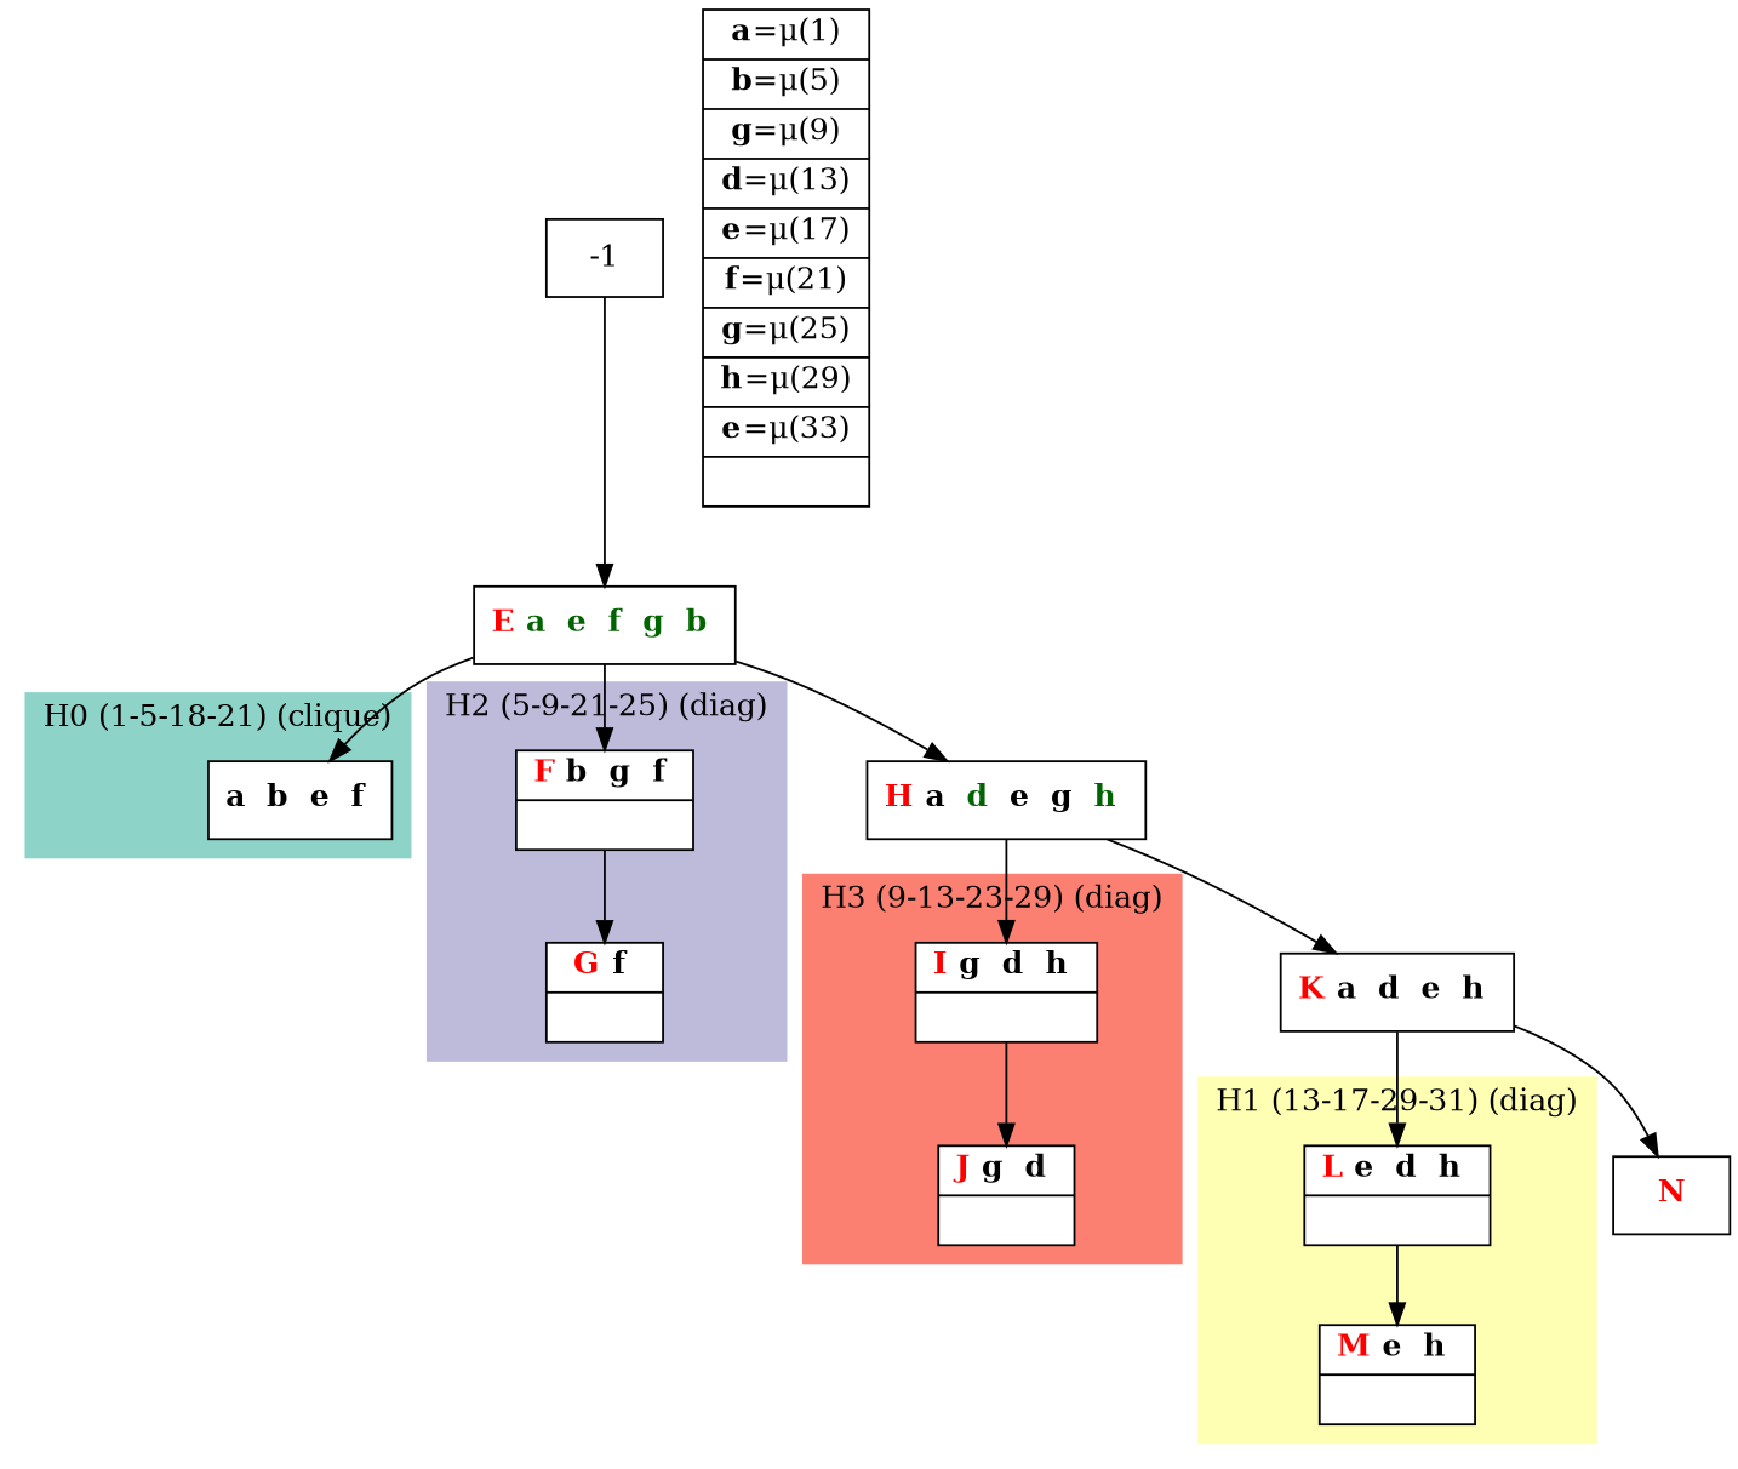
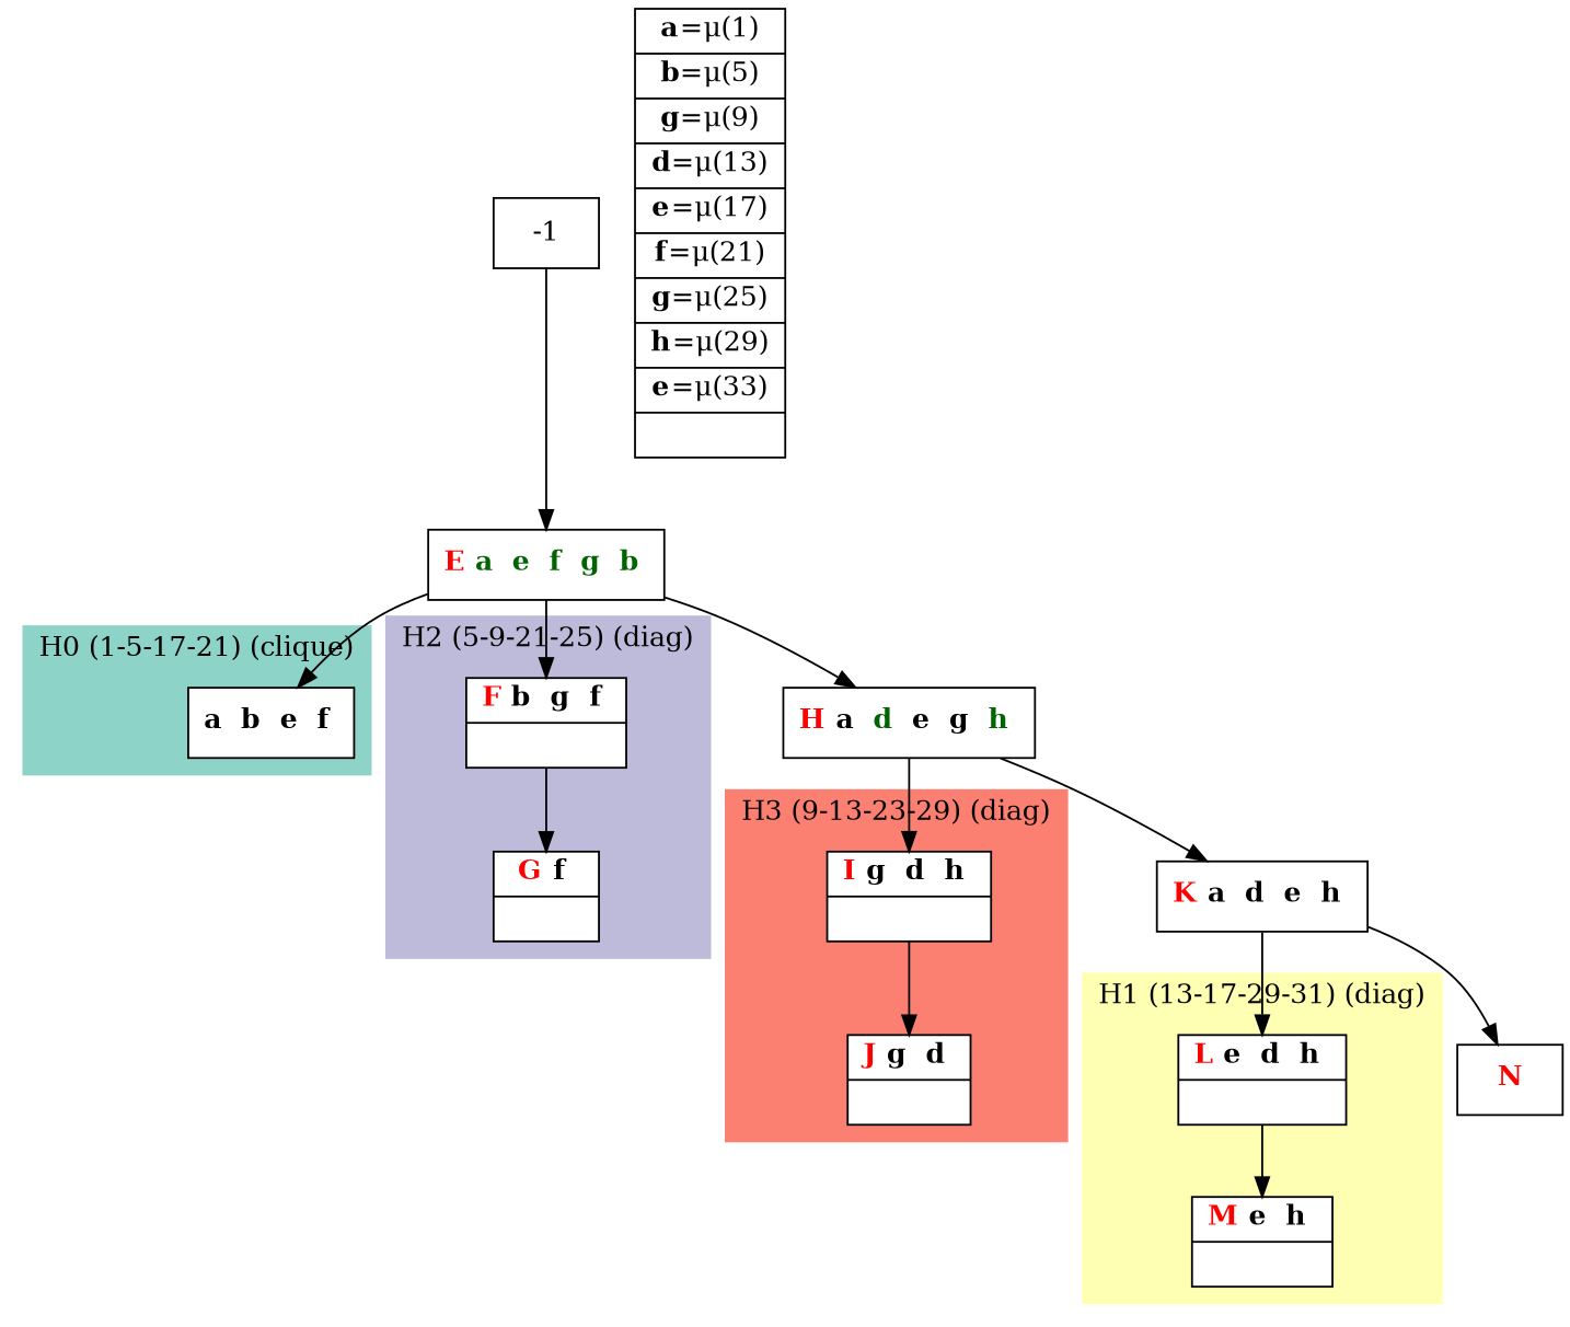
  digraph {
    node [fillcolor=white shape=record style=filled]
    n1 [label=<{ <b>a </b> <b>b </b> <b>e </b> <b>f </b>}>]
    n2 [label=<{  <FONT COLOR="RED"><b>L</b></FONT> <b>e </b> <b>d </b> <b>h </b>| }>]
    n3 [label=<{  <FONT COLOR="RED"><b>M</b></FONT> <b>e </b> <b>h </b>| }>]
    n4 [label=<{  <FONT COLOR="RED"><b>F</b></FONT> <b>b </b> <b>g </b> <b>f </b>| }>]
    n5 [label=<{  <FONT COLOR="RED"><b>G</b></FONT> <b>f </b>| }>]
    n6 [label=<{  <FONT COLOR="RED"><b>I</b></FONT> <b>g </b> <b>d </b> <b>h </b>| }>]
    n7 [label=<{  <FONT COLOR="RED"><b>J</b></FONT> <b>g </b> <b>d </b>| }>]
    n8 [label=<{  <FONT COLOR="RED"><b>E</b></FONT> <b><FONT COLOR="DARKGREEN">a </FONT></b> <b><FONT COLOR="DARKGREEN">e </FONT></b> <b><FONT COLOR="DARKGREEN">f </FONT></b> <b><FONT COLOR="DARKGREEN">g </FONT></b> <b><FONT COLOR="DARKGREEN">b </FONT></b>}> fillcolor="" style=""]
    n9 [label=<{  <FONT COLOR="RED"><b>H</b></FONT> <b>a </b> <b><FONT COLOR="DARKGREEN">d </FONT></b> <b>e </b> <b>g </b> <b><FONT COLOR="DARKGREEN">h </FONT></b>}> fillcolor="" style=""]
    n10 [label=<{  <FONT COLOR="RED"><b>K</b></FONT> <b>a </b> <b>d </b> <b>e </b> <b>h </b>}> fillcolor="" style=""]
    -1 [shape=box fillcolor="" style=""]
    n12 [label=<{  <FONT COLOR="RED"><b>N</b></FONT>}> fillcolor="" style=""]
    n13 [label=<{<b>a</b>=&#956;(1) | <b>b</b>=&#956;(5) | <b>g</b>=&#956;(9) | <b>d</b>=&#956;(13) | <b>e</b>=&#956;(17) | <b>f</b>=&#956;(21) | <b>g</b>=&#956;(25) | <b>h</b>=&#956;(29) | <b>e</b>=&#956;(33) | }> fillcolor="" style=""]
    subgraph cluster_1 {
      color="#8DD3C7"
-     label="H0 (1-5-18-21) (clique)"
+     label="H0 (1-5-17-21) (clique)"
      labeljust=l
      style=filled
      n1
    }
    subgraph cluster_2 {
      color="#FFFFB3"
      label="H1 (13-17-29-31) (diag)"
      labeljust=l
      style=filled
      n2
      n3
    }
    subgraph cluster_3 {
      color="#BEBADA"
      label="H2 (5-9-21-25) (diag)"
      labeljust=l
      style=filled
      n4
      n5
    }
    subgraph cluster_4 {
      color="#FB8072"
      label="H3 (9-13-23-29) (diag)"
      labeljust=l
      style=filled
      n6
      n7
    }
    n2 -> n3
    n4 -> n5
    n6 -> n7
    n8 -> n1
    n8 -> n4
    n8 -> n9
    n9 -> n6
    n9 -> n10
    n10 -> n2
    n10 -> n12
    -1 -> n8
  }
